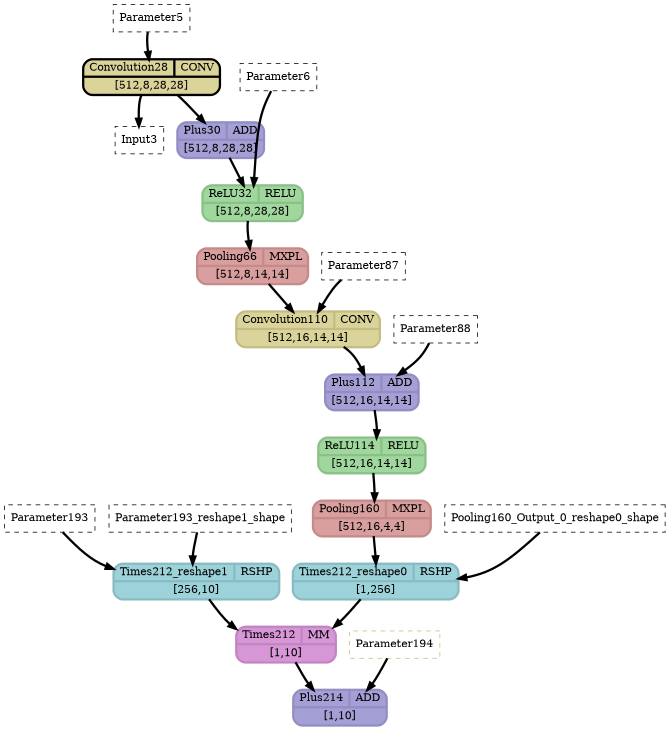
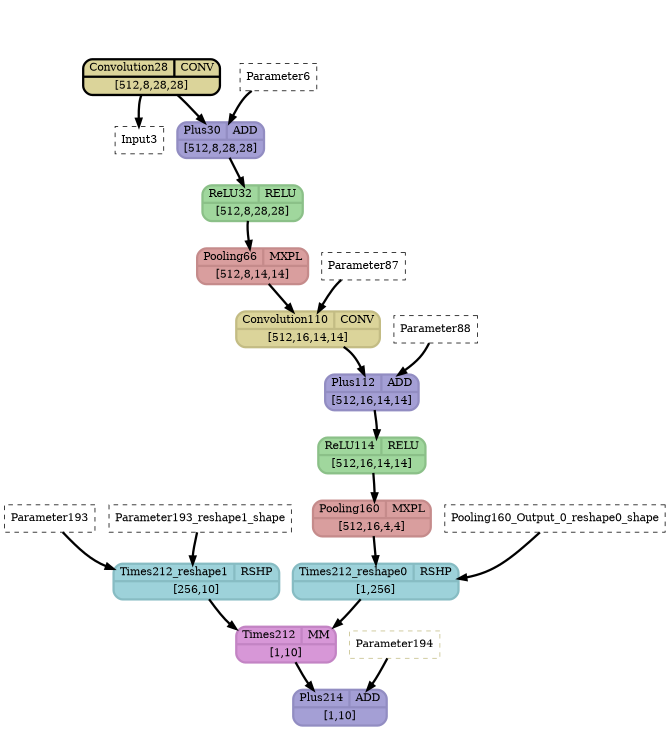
  strict digraph {
    overlap_shrink=true
    rankdir=TB
    splines=curved
    node [fillcolor=white shape=Mrecord style=filled type=constant_input fontcolor="#000000" penwidth=3]
    edge [penwidth=3]
    n1 [label=Parameter193 shape=box style="filled,dashed" fontcolor="" penwidth=""]
    n2 [color="#87bcc3" fillcolor="#9dd2da" inputs="Parameter193;Parameter193_reshape1_shape" label="{ {Times212_reshape1  | RSHP} | [256,10] }" outputs=Parameter193_reshape1 type=Reshape]
    n3 [color="#c384c4" fillcolor="#d797d7" inputs="Pooling160_Output_0_reshape0;Parameter193_reshape1" label="{ {Times212  | MM} | [1,10] }" outputs=Times212_Output_0 type=MatMul]
    n4 [label=Parameter193_reshape1_shape shape=box style="filled,dashed" fontcolor="" penwidth=""]
    n5 [color="#928dc2" fillcolor="#a49fd5" inputs="Times212_Output_0;Parameter194" label="{ {Plus214  | ADD} | [1,10] }" outputs=Plus214_Output_0 type=Add]
    n6 [label=Input3 shape=box style="filled,dashed" fontcolor="" penwidth=""]
    n7 [color=black fillcolor="#dbd49a" inputs="Input3;Parameter5" label="{ {Convolution28  | CONV} | [512,8,28,28] }" outputs=Convolution28_Output_0 type=Conv]
    n8 [color="#928dc2" fillcolor="#a49fd5" inputs="Convolution28_Output_0;Parameter6" label="{ {Plus30  | ADD} | [512,8,28,28] }" outputs=Plus30_Output_0 type=Add]
-   n9 [label=Parameter5 shape=box style="filled,dashed" fontcolor="" penwidth=""]
    n10 [color="#8bc088" fillcolor="#a0d79d" inputs=Plus30_Output_0 label="{ {ReLU32  | RELU} | [512,8,28,28] }" outputs=ReLU32_Output_0 type=Relu]
    n11 [label=Parameter6 shape=box style="filled,dashed" fontcolor="" penwidth=""]
    n12 [color="#c58b8b" fillcolor="#d99e9e" inputs=ReLU32_Output_0 label="{ {Pooling66  | MXPL} | [512,8,14,14] }" outputs=Pooling66_Output_0 type=MaxPool]
    n13 [color="#c3bc84" fillcolor="#dbd49a" inputs="Pooling66_Output_0;Parameter87" label="{ {Convolution110  | CONV} | [512,16,14,14] }" outputs=Convolution110_Output_0 type=Conv]
    n14 [color="#928dc2" fillcolor="#a49fd5" inputs="Convolution110_Output_0;Parameter88" label="{ {Plus112  | ADD} | [512,16,14,14] }" outputs=Plus112_Output_0 type=Add]
    n15 [label=Parameter87 shape=box style="filled,dashed" fontcolor="" penwidth=""]
    n16 [color="#8bc088" fillcolor="#a0d79d" inputs=Plus112_Output_0 label="{ {ReLU114  | RELU} | [512,16,14,14] }" outputs=ReLU114_Output_0 type=Relu]
    n17 [label=Parameter88 shape=box style="filled,dashed" fontcolor="" penwidth=""]
    n18 [color="#c58b8b" fillcolor="#d99e9e" inputs=ReLU114_Output_0 label="{ {Pooling160  | MXPL} | [512,16,4,4] }" outputs=Pooling160_Output_0 type=MaxPool]
    n19 [color="#87bcc3" fillcolor="#9dd2da" inputs="Pooling160_Output_0;Pooling160_Output_0_reshape0_shape" label="{ {Times212_reshape0  | RSHP} | [1,256] }" outputs=Pooling160_Output_0_reshape0 type=Reshape]
    n20 [label=Pooling160_Output_0_reshape0_shape shape=box style="filled,dashed" fontcolor="" penwidth=""]
    n21 [color="#c3bc84" label=Parameter194 shape=box style="filled,dashed" fontcolor="" penwidth=""]
    n1 -> n2
    n2 -> n3
    n3 -> n5
    n4 -> n2
    n7 -> n6
    n7 -> n8
    n8 -> n10
-   n9 -> n7
    n10 -> n12
-   n11 -> n10
+   n11 -> n8
    n12 -> n13
    n13 -> n14
    n14 -> n16
    n15 -> n13
    n16 -> n18
    n17 -> n14
    n18 -> n19
    n19 -> n3
    n20 -> n19
    n21 -> n5
  }
